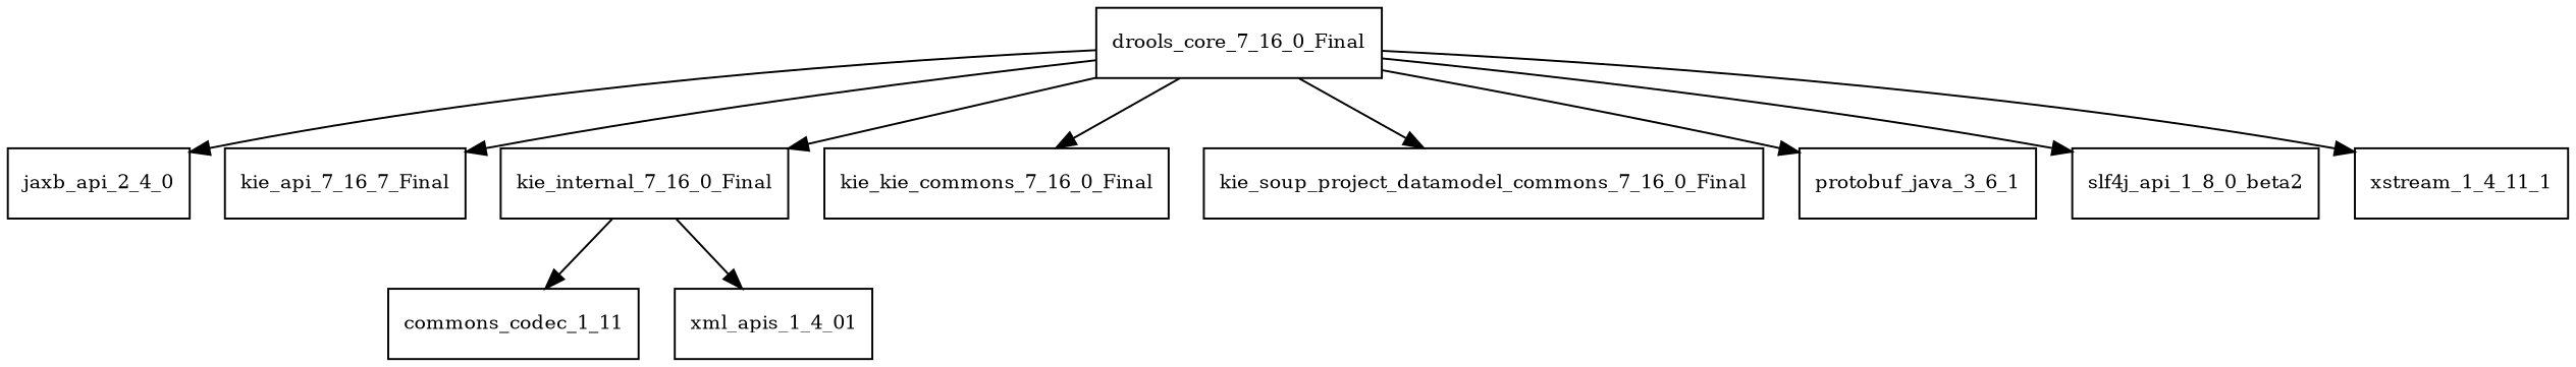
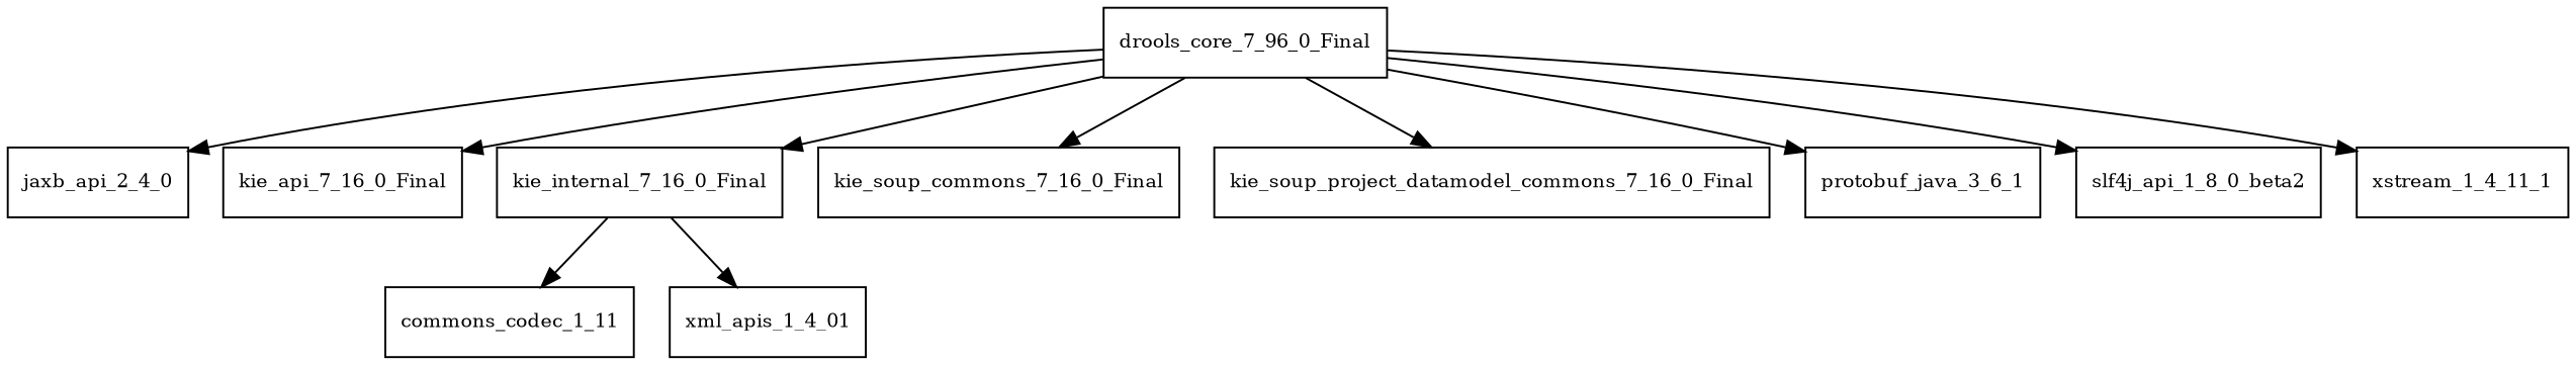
  digraph {
    node [fontsize=10.0 shape=box]
-   drools_core_7_16_0_Final
+   drools_core_7_16_0_Final [label=drools_core_7_96_0_Final]
    jaxb_api_2_4_0
-   kie_api_7_16_0_Final [label=kie_api_7_16_7_Final]
+   kie_api_7_16_0_Final
    kie_internal_7_16_0_Final
-   kie_soup_commons_7_16_0_Final [label=kie_kie_commons_7_16_0_Final]
+   kie_soup_commons_7_16_0_Final
    kie_soup_project_datamodel_commons_7_16_0_Final
    protobuf_java_3_6_1
    slf4j_api_1_8_0_beta2
    xstream_1_4_11_1
    commons_codec_1_11
    xml_apis_1_4_01
    drools_core_7_16_0_Final -> jaxb_api_2_4_0
    drools_core_7_16_0_Final -> kie_api_7_16_0_Final
    drools_core_7_16_0_Final -> kie_internal_7_16_0_Final
    drools_core_7_16_0_Final -> kie_soup_commons_7_16_0_Final
    drools_core_7_16_0_Final -> kie_soup_project_datamodel_commons_7_16_0_Final
    drools_core_7_16_0_Final -> protobuf_java_3_6_1
    drools_core_7_16_0_Final -> slf4j_api_1_8_0_beta2
    drools_core_7_16_0_Final -> xstream_1_4_11_1
    kie_internal_7_16_0_Final -> commons_codec_1_11
    kie_internal_7_16_0_Final -> xml_apis_1_4_01
  }
